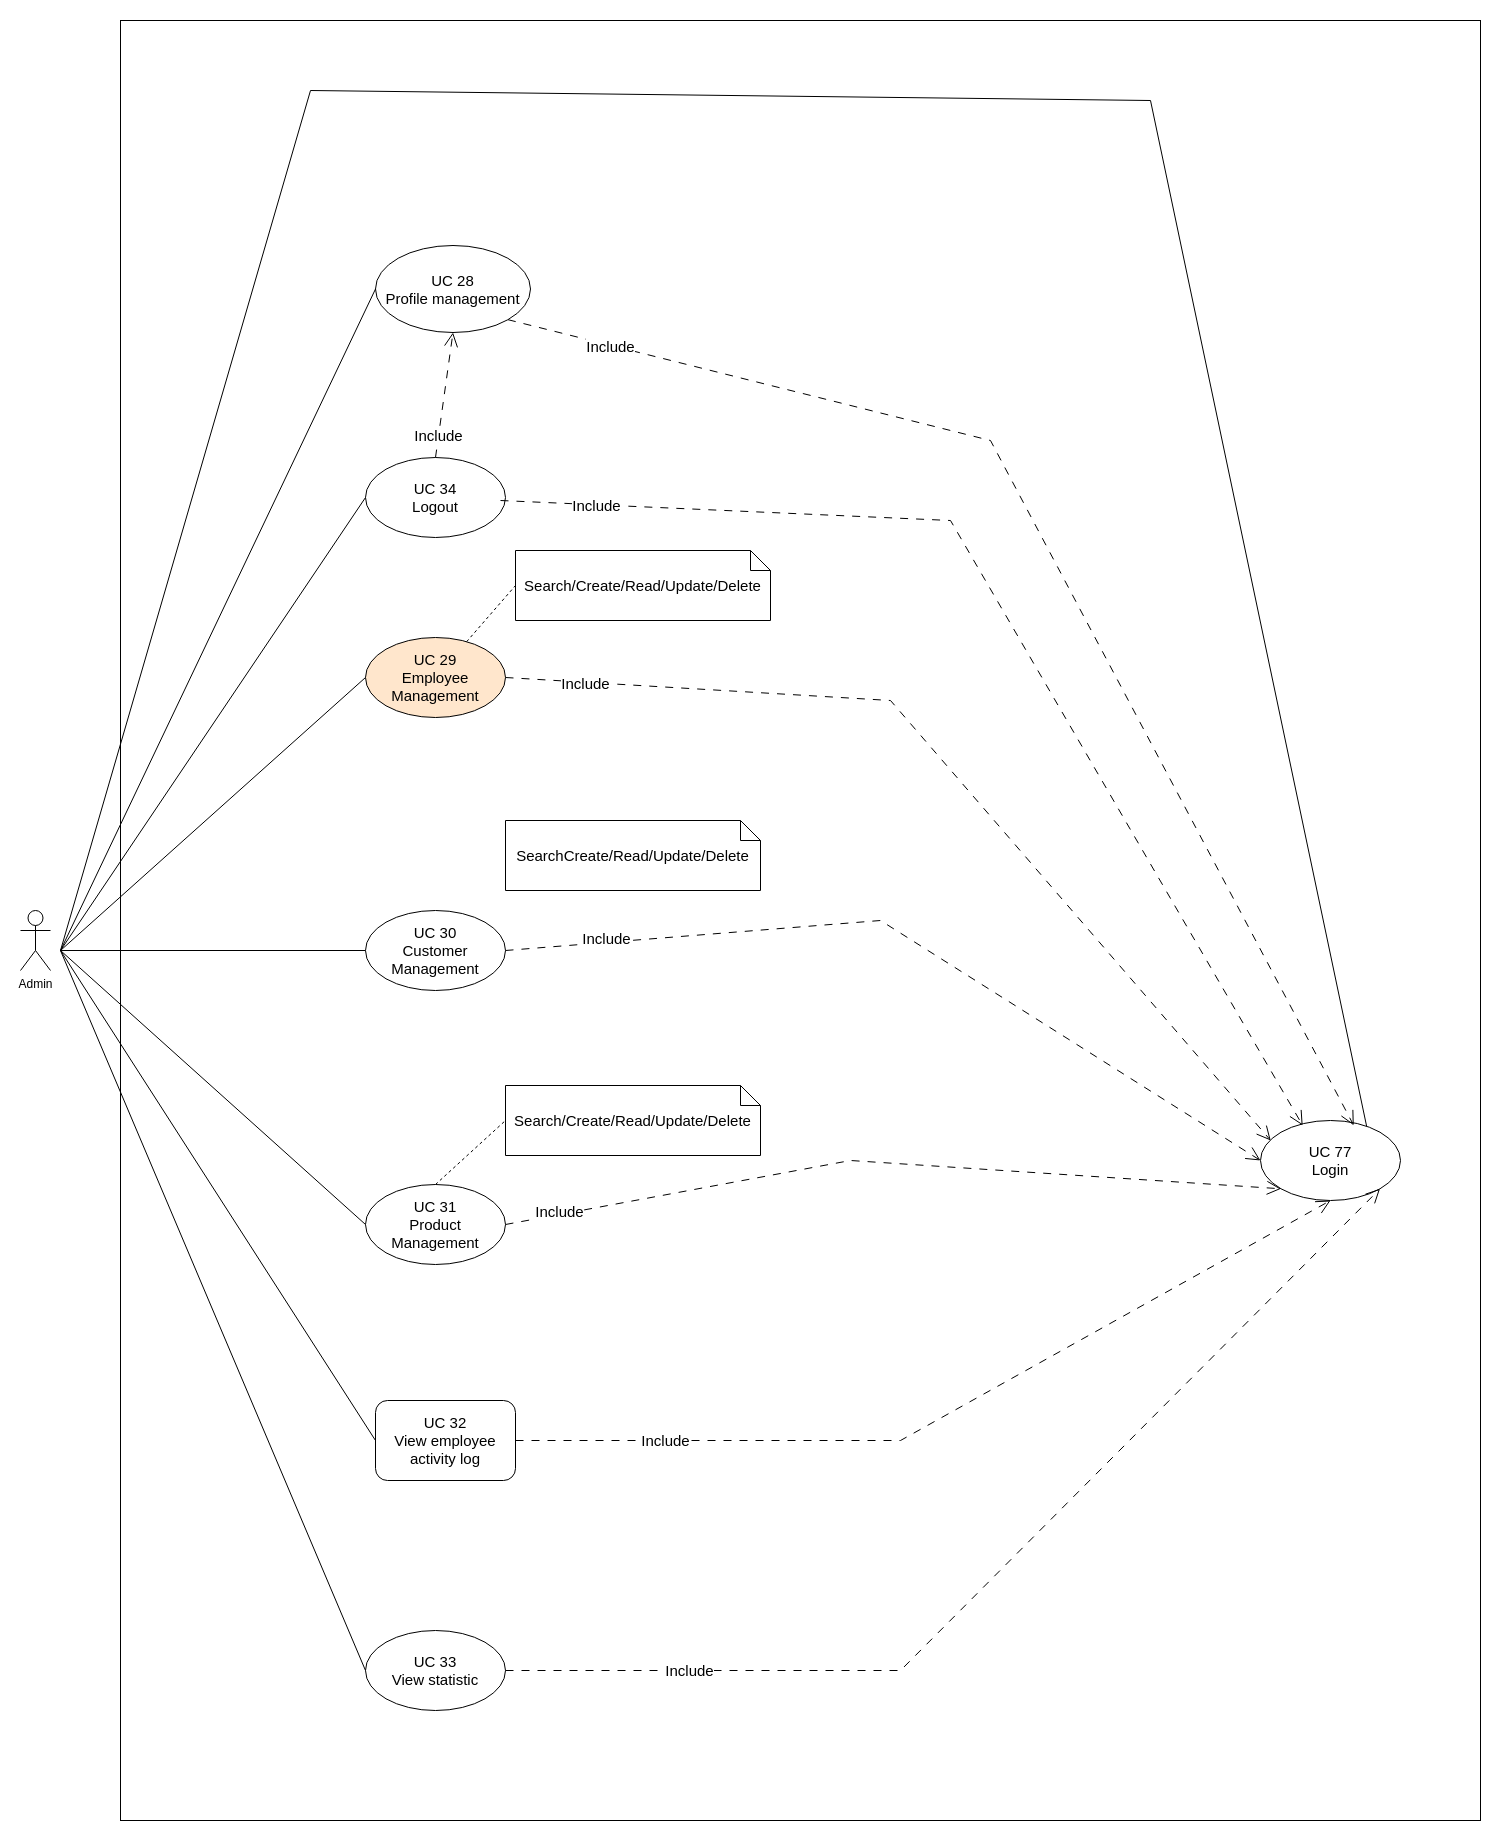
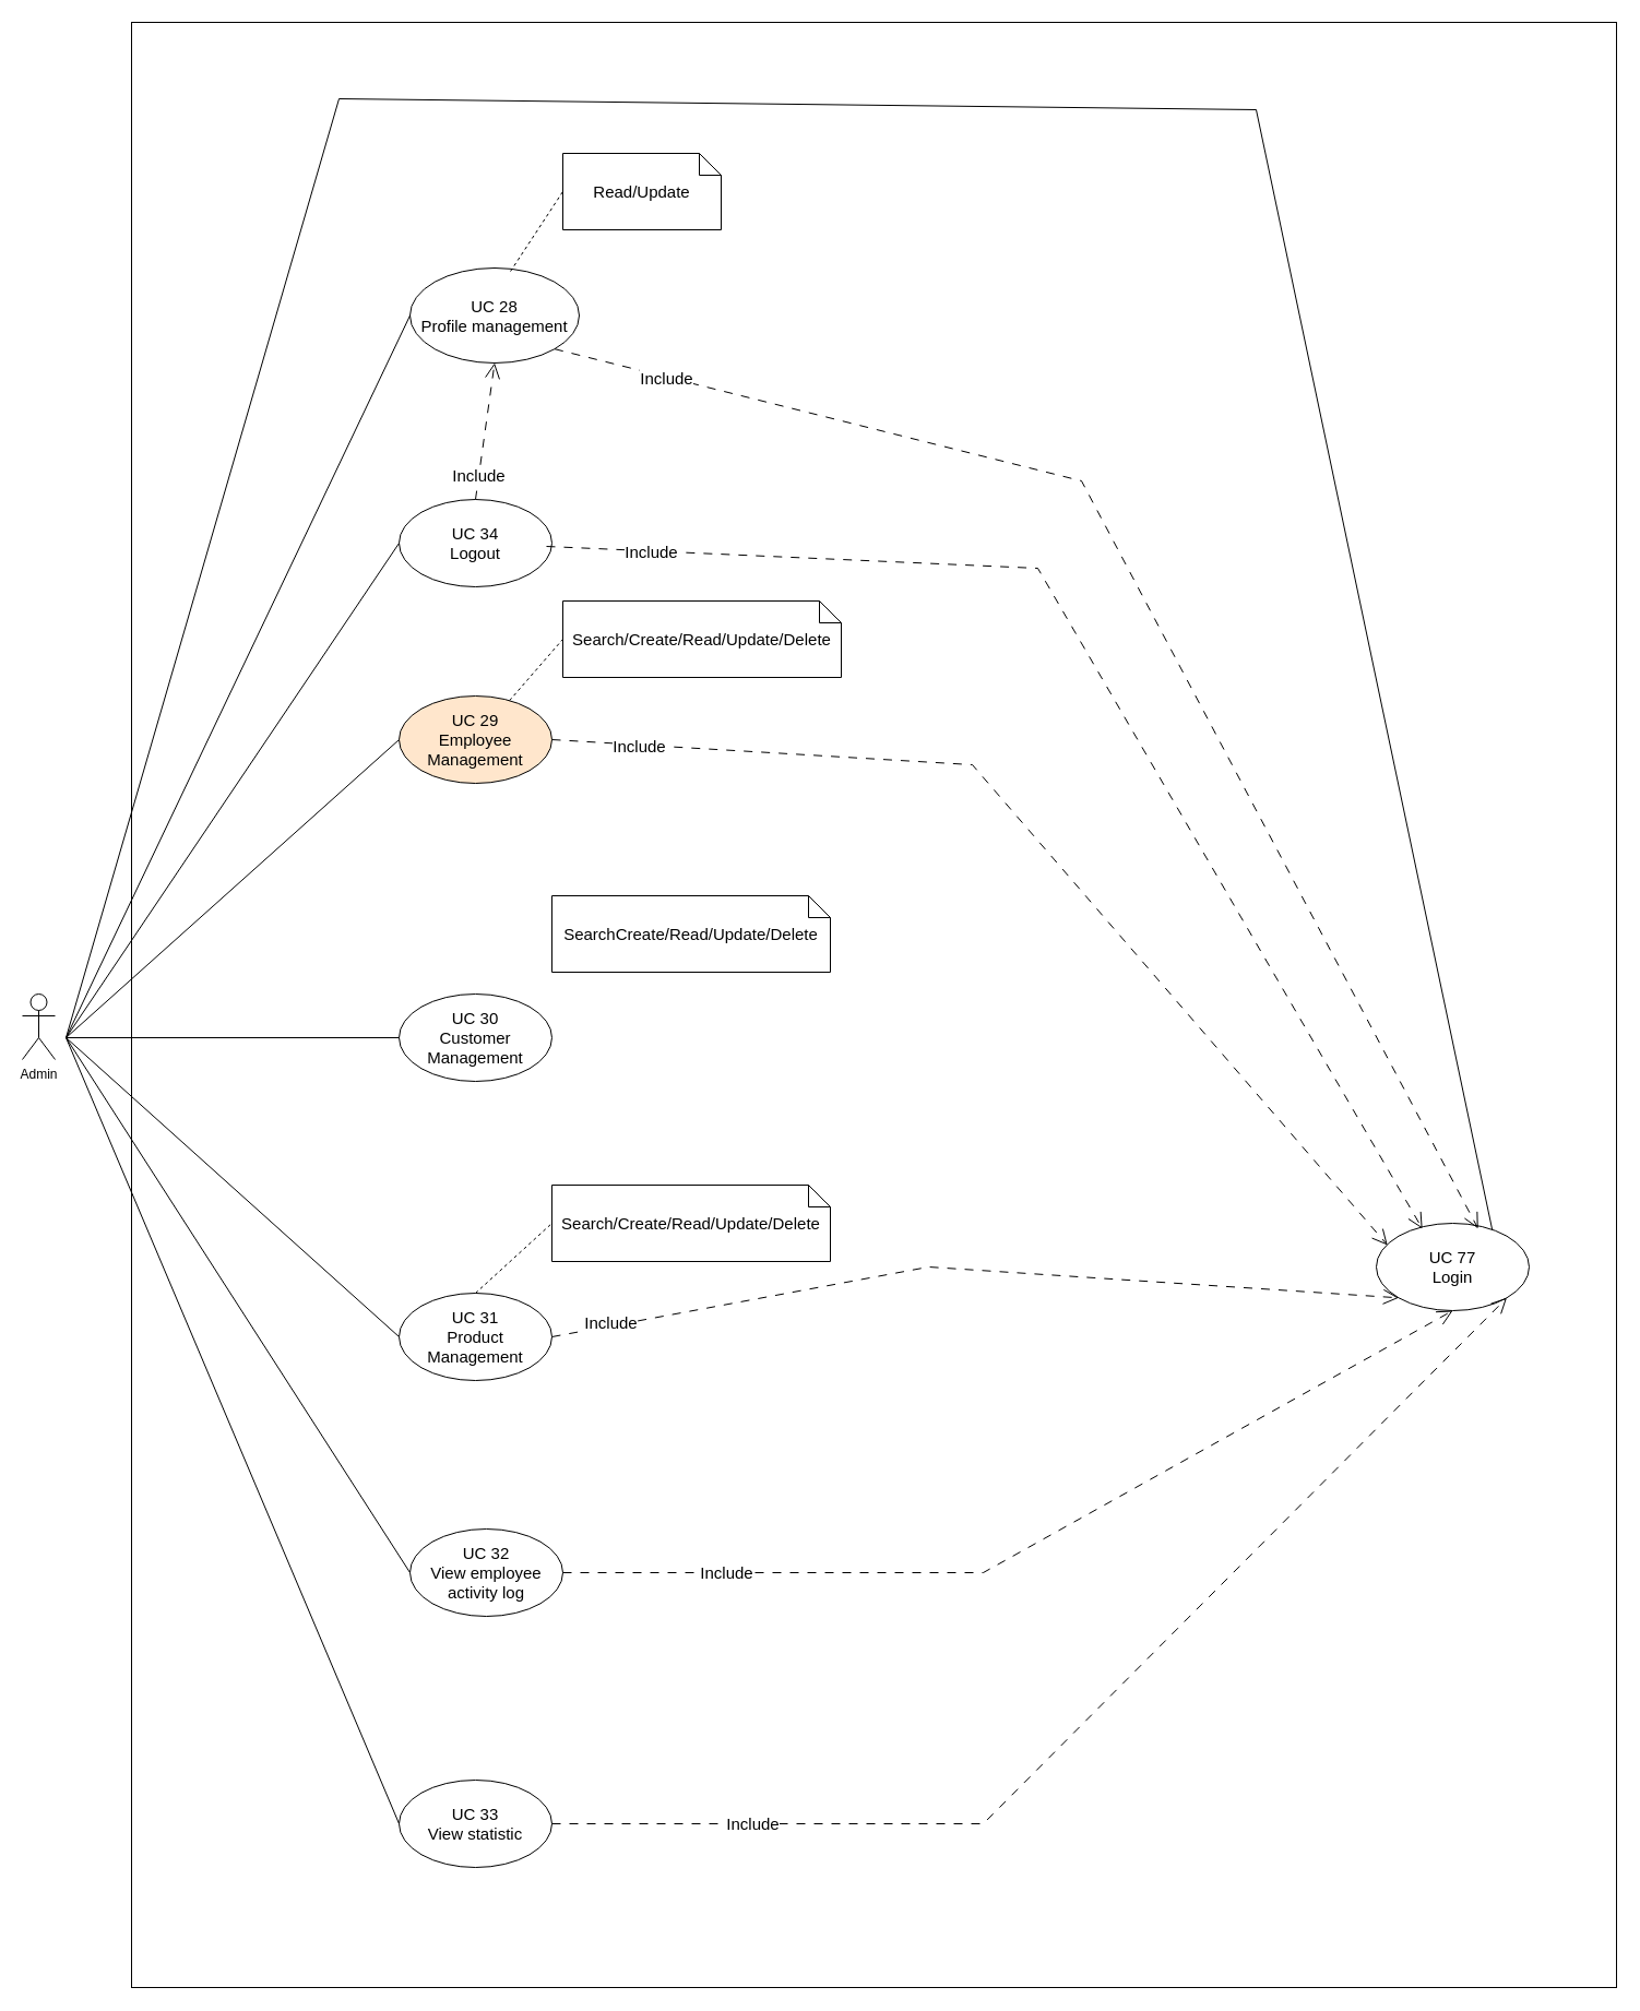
  <mxCell id="0" />
  <mxCell id="1" parent="0" />
  <mxCell id="2" value="Admin" style="shape=umlActor;verticalLabelPosition=bottom;verticalAlign=top;html=1;outlineConnect=0;" parent="1" vertex="1"><mxGeometry y="910" width="30" height="60" as="geometry" x="20" /></mxCell>
  <mxCell id="3" value="" style="rounded=0;whiteSpace=wrap;html=1;" parent="1" vertex="1"><mxGeometry x="120" y="20" width="1360" height="1800" as="geometry" /></mxCell>
  <mxCell id="4" value="UC 77&lt;br&gt;Login" style="ellipse;whiteSpace=wrap;html=1;fontSize=15;" parent="1" vertex="1"><mxGeometry x="1260" y="1120" width="140" height="80" as="geometry" /></mxCell>
  <mxCell id="5" value="UC 28&lt;br&gt;Profile management" style="ellipse;whiteSpace=wrap;html=1;fontSize=15;" parent="1" vertex="1"><mxGeometry x="375" y="245" width="155" height="87" as="geometry" /></mxCell>
  <mxCell id="6" value="UC 34&lt;br&gt;Logout" style="ellipse;whiteSpace=wrap;html=1;fontSize=15;" parent="1" vertex="1"><mxGeometry x="365" y="457" width="140" height="80" as="geometry" /></mxCell>
  <mxCell id="7" value="Include" style="endArrow=open;html=1;rounded=0;endFill=0;endSize=12;dashed=1;dashPattern=8 8;exitX=0.5;exitY=0;exitDx=0;exitDy=0;entryX=0.5;entryY=1;entryDx=0;entryDy=0;fontSize=15;" parent="1" source="6" target="5" edge="1"><mxGeometry x="-0.657" width="50" height="50" relative="1" as="geometry"><mxPoint x="430" y="1153" as="sourcePoint" /><mxPoint x="400" y="860" as="targetPoint" /><mxPoint as="offset" /></mxGeometry></mxCell>
+ <mxCell id="8" value="Read/Update" style="shape=note;size=20;whiteSpace=wrap;html=1;fontSize=15;" parent="1" vertex="1"><mxGeometry x="515" y="140" width="145" height="70" as="geometry" /></mxCell>
+ <mxCell id="9" value="" style="endArrow=none;dashed=1;html=1;rounded=0;exitX=0.594;exitY=0.035;exitDx=0;exitDy=0;entryX=0;entryY=0.5;entryDx=0;entryDy=0;entryPerimeter=0;exitPerimeter=0;" parent="1" source="5" target="8" edge="1"><mxGeometry width="50" height="50" relative="1" as="geometry"><mxPoint x="560" y="450" as="sourcePoint" /><mxPoint x="610" y="400" as="targetPoint" /></mxGeometry></mxCell>
  <mxCell id="10" value="UC 29&lt;br&gt;Employee Management" style="ellipse;whiteSpace=wrap;html=1;fontSize=15;fillColor=#ffe6cc;" parent="1" vertex="1"><mxGeometry x="365" y="637" width="140" height="80" as="geometry" /></mxCell>
  <mxCell id="11" value="UC 30&lt;br&gt;Customer Management" style="ellipse;whiteSpace=wrap;html=1;fontSize=15;" parent="1" vertex="1"><mxGeometry x="365" y="910" width="140" height="80" as="geometry" /></mxCell>
  <mxCell id="12" value="UC 31&lt;br&gt;Product Management" style="ellipse;whiteSpace=wrap;html=1;fontSize=15;" parent="1" vertex="1"><mxGeometry x="365" y="1184" width="140" height="80" as="geometry" /></mxCell>
- <mxCell id="13" value="UC 32&lt;br&gt;View employee activity log" style="whiteSpace=wrap;html=1;fontSize=15;rounded=1;" parent="1" vertex="1"><mxGeometry x="375" y="1400" width="140" height="80" as="geometry" /></mxCell>
+ <mxCell id="13" value="UC 32&lt;br&gt;View employee activity log" style="ellipse;whiteSpace=wrap;html=1;fontSize=15;" parent="1" vertex="1"><mxGeometry x="375" y="1400" width="140" height="80" as="geometry" /></mxCell>
  <mxCell id="14" value="UC 33&lt;br&gt;View statistic" style="ellipse;whiteSpace=wrap;html=1;fontSize=15;" parent="1" vertex="1"><mxGeometry x="365" y="1630" width="140" height="80" as="geometry" /></mxCell>
  <mxCell id="15" value="" style="endArrow=none;html=1;rounded=0;entryX=0;entryY=0.5;entryDx=0;entryDy=0;" parent="1" target="10" edge="1"><mxGeometry width="50" height="50" relative="1" as="geometry"><mxPoint x="60" y="950" as="sourcePoint" /><mxPoint x="440" y="750" as="targetPoint" /></mxGeometry></mxCell>
  <mxCell id="16" value="" style="endArrow=none;html=1;rounded=0;entryX=0;entryY=0.5;entryDx=0;entryDy=0;" parent="1" target="11" edge="1"><mxGeometry width="50" height="50" relative="1" as="geometry"><mxPoint x="60" y="950" as="sourcePoint" /><mxPoint x="220" y="687" as="targetPoint" /></mxGeometry></mxCell>
  <mxCell id="17" value="" style="endArrow=none;html=1;rounded=0;entryX=0;entryY=0.5;entryDx=0;entryDy=0;" parent="1" target="12" edge="1"><mxGeometry width="50" height="50" relative="1" as="geometry"><mxPoint x="60" y="950" as="sourcePoint" /><mxPoint x="200" y="827" as="targetPoint" /></mxGeometry></mxCell>
  <mxCell id="18" value="" style="endArrow=none;html=1;rounded=0;entryX=0;entryY=0.5;entryDx=0;entryDy=0;" parent="1" target="13" edge="1"><mxGeometry width="50" height="50" relative="1" as="geometry"><mxPoint x="60" y="950" as="sourcePoint" /><mxPoint x="220" y="987" as="targetPoint" /></mxGeometry></mxCell>
  <mxCell id="19" value="" style="endArrow=none;html=1;rounded=0;entryX=0;entryY=0.5;entryDx=0;entryDy=0;" parent="1" target="14" edge="1"><mxGeometry width="50" height="50" relative="1" as="geometry"><mxPoint x="60" y="950" as="sourcePoint" /><mxPoint x="220" y="1087" as="targetPoint" /></mxGeometry></mxCell>
  <mxCell id="20" value="Include" style="endArrow=open;html=1;rounded=0;endFill=0;endSize=12;dashed=1;dashPattern=8 8;exitX=1;exitY=0.5;exitDx=0;exitDy=0;fontSize=15;entryX=0.073;entryY=0.25;entryDx=0;entryDy=0;entryPerimeter=0;" parent="1" source="10" target="4" edge="1"><mxGeometry x="-0.832" y="-1" width="50" height="50" relative="1" as="geometry"><mxPoint x="720" y="1215" as="sourcePoint" /><mxPoint x="1159.42" y="895.84" as="targetPoint" /><mxPoint x="-1" as="offset" /><Array as="points"><mxPoint x="890" y="700" /></Array></mxGeometry></mxCell>
- <mxCell id="21" value="Include" style="endArrow=open;html=1;rounded=0;endFill=0;endSize=12;dashed=1;dashPattern=8 8;exitX=1;exitY=0.5;exitDx=0;exitDy=0;entryX=0;entryY=0.5;entryDx=0;entryDy=0;fontSize=15;" parent="1" source="11" target="4" edge="1"><mxGeometry x="-0.752" y="4" width="50" height="50" relative="1" as="geometry"><mxPoint x="310" y="770" as="sourcePoint" /><mxPoint x="1145" y="920" as="targetPoint" /><mxPoint as="offset" /><Array as="points"><mxPoint x="880" y="920" /></Array></mxGeometry></mxCell>
  <mxCell id="22" value="Include" style="endArrow=open;html=1;rounded=0;endFill=0;endSize=12;dashed=1;dashPattern=8 8;exitX=1;exitY=0.5;exitDx=0;exitDy=0;fontSize=15;entryX=0;entryY=1;entryDx=0;entryDy=0;" parent="1" source="12" target="4" edge="1"><mxGeometry x="-0.86" y="3" width="50" height="50" relative="1" as="geometry"><mxPoint x="340" y="864" as="sourcePoint" /><mxPoint x="1148.22" y="930.56" as="targetPoint" /><mxPoint as="offset" /><Array as="points"><mxPoint x="850" y="1160" /></Array></mxGeometry></mxCell>
  <mxCell id="23" value="Include" style="endArrow=open;html=1;rounded=0;endFill=0;endSize=12;dashed=1;dashPattern=8 8;exitX=1;exitY=0.5;exitDx=0;exitDy=0;fontSize=15;entryX=0.5;entryY=1;entryDx=0;entryDy=0;" parent="1" source="13" target="4" edge="1"><mxGeometry x="-0.657" width="50" height="50" relative="1" as="geometry"><mxPoint x="390" y="1064" as="sourcePoint" /><mxPoint x="1177.48" y="955.04" as="targetPoint" /><mxPoint as="offset" /><Array as="points"><mxPoint x="900" y="1440" /></Array></mxGeometry></mxCell>
  <mxCell id="24" value="Include" style="endArrow=open;html=1;rounded=0;endFill=0;endSize=12;dashed=1;dashPattern=8 8;exitX=1;exitY=0.5;exitDx=0;exitDy=0;fontSize=15;entryX=1;entryY=1;entryDx=0;entryDy=0;" parent="1" source="14" target="4" edge="1"><mxGeometry x="-0.657" width="50" height="50" relative="1" as="geometry"><mxPoint x="360" y="1087" as="sourcePoint" /><mxPoint x="1198.9" y="960.96" as="targetPoint" /><mxPoint as="offset" /><Array as="points"><mxPoint x="900" y="1670" /></Array></mxGeometry></mxCell>
  <mxCell id="25" value="" style="endArrow=none;html=1;rounded=0;entryX=0;entryY=0.5;entryDx=0;entryDy=0;" parent="1" target="5" edge="1"><mxGeometry width="50" height="50" relative="1" as="geometry"><mxPoint x="60" y="950" as="sourcePoint" /><mxPoint x="220" y="150" as="targetPoint" /></mxGeometry></mxCell>
  <mxCell id="26" value="" style="endArrow=none;html=1;rounded=0;entryX=0;entryY=0.5;entryDx=0;entryDy=0;" parent="1" target="6" edge="1"><mxGeometry width="50" height="50" relative="1" as="geometry"><mxPoint x="60" y="950" as="sourcePoint" /><mxPoint x="220" y="297" as="targetPoint" /></mxGeometry></mxCell>
  <mxCell id="27" value="Include" style="endArrow=open;html=1;rounded=0;endFill=0;endSize=12;dashed=1;dashPattern=8 8;exitX=1;exitY=1;exitDx=0;exitDy=0;fontSize=15;entryX=0.666;entryY=0.061;entryDx=0;entryDy=0;entryPerimeter=0;" parent="1" source="5" target="4" edge="1"><mxGeometry x="-0.832" y="-1" width="50" height="50" relative="1" as="geometry"><mxPoint x="680" y="367" as="sourcePoint" /><mxPoint x="1363" y="573" as="targetPoint" /><mxPoint x="-1" as="offset" /><Array as="points"><mxPoint x="990" y="440" /></Array></mxGeometry></mxCell>
  <mxCell id="28" value="Include" style="endArrow=open;html=1;rounded=0;endFill=0;endSize=12;dashed=1;dashPattern=8 8;fontSize=15;entryX=0.301;entryY=0.061;entryDx=0;entryDy=0;entryPerimeter=0;" parent="1" target="4" edge="1"><mxGeometry x="-0.832" y="-1" width="50" height="50" relative="1" as="geometry"><mxPoint x="500" y="500" as="sourcePoint" /><mxPoint x="1560" y="865" as="targetPoint" /><mxPoint x="-1" as="offset" /><Array as="points"><mxPoint x="950" y="520" /></Array></mxGeometry></mxCell>
  <mxCell id="29" value="" style="endArrow=none;html=1;rounded=0;entryX=0.758;entryY=0.071;entryDx=0;entryDy=0;entryPerimeter=0;" parent="1" target="4" edge="1"><mxGeometry width="50" height="50" relative="1" as="geometry"><mxPoint x="60" y="950" as="sourcePoint" /><mxPoint x="780" y="570" as="targetPoint" /><Array as="points"><mxPoint x="310" y="90" /><mxPoint x="1150" y="100" /></Array></mxGeometry></mxCell>
  <mxCell id="30" value="Search/Create/Read/Update/Delete" style="shape=note;size=20;whiteSpace=wrap;html=1;fontSize=15;" parent="1" vertex="1"><mxGeometry x="515" y="550" width="255" height="70" as="geometry" /></mxCell>
  <mxCell id="31" value="" style="endArrow=none;dashed=1;html=1;rounded=0;entryX=0;entryY=0.5;entryDx=0;entryDy=0;entryPerimeter=0;" parent="1" source="10" target="30" edge="1"><mxGeometry width="50" height="50" relative="1" as="geometry"><mxPoint x="330" y="685" as="sourcePoint" /><mxPoint x="397" y="610" as="targetPoint" /></mxGeometry></mxCell>
  <mxCell id="32" value="SearchCreate/Read/Update/Delete" style="shape=note;size=20;whiteSpace=wrap;html=1;fontSize=15;" parent="1" vertex="1"><mxGeometry x="505" y="820" width="255" height="70" as="geometry" /></mxCell>
  <mxCell id="33" value="Search/Create/Read/Update/Delete" style="shape=note;size=20;whiteSpace=wrap;html=1;fontSize=15;" parent="1" vertex="1"><mxGeometry x="505" y="1085" width="255" height="70" as="geometry" /></mxCell>
  <mxCell id="34" value="" style="endArrow=none;dashed=1;html=1;rounded=0;entryX=0;entryY=0.5;entryDx=0;entryDy=0;entryPerimeter=0;exitX=0.5;exitY=0;exitDx=0;exitDy=0;" parent="1" source="12" target="33" edge="1"><mxGeometry width="50" height="50" relative="1" as="geometry"><mxPoint x="410" y="1105" as="sourcePoint" /><mxPoint x="480" y="1050" as="targetPoint" /></mxGeometry></mxCell>
